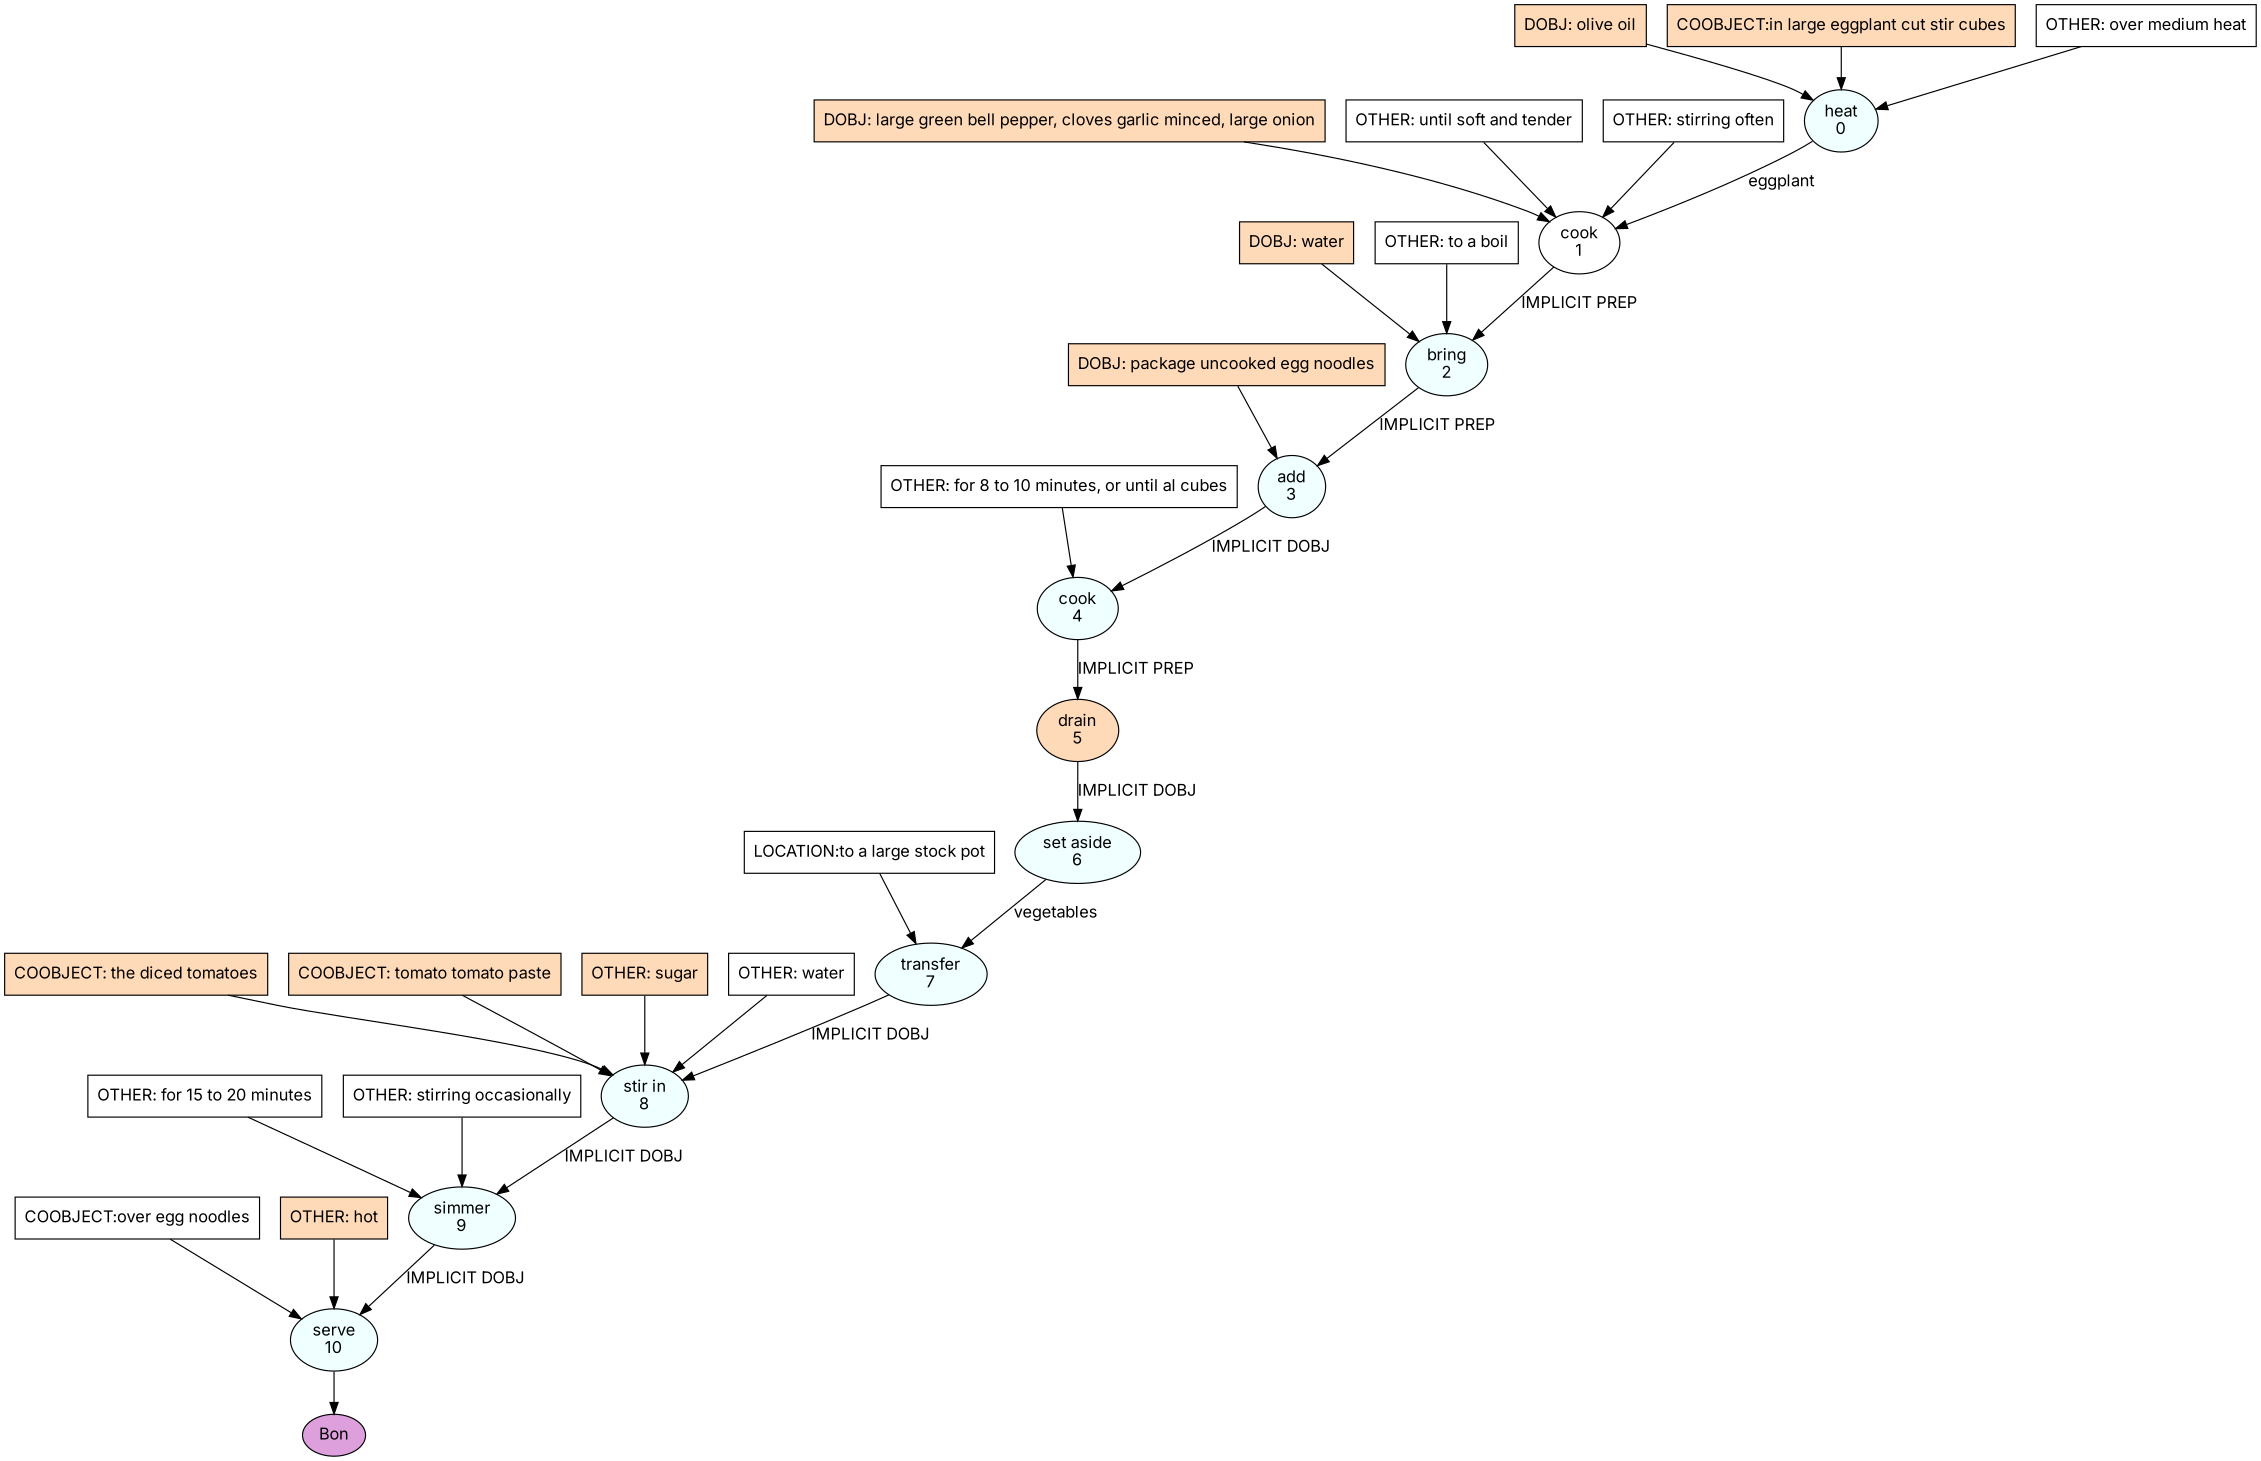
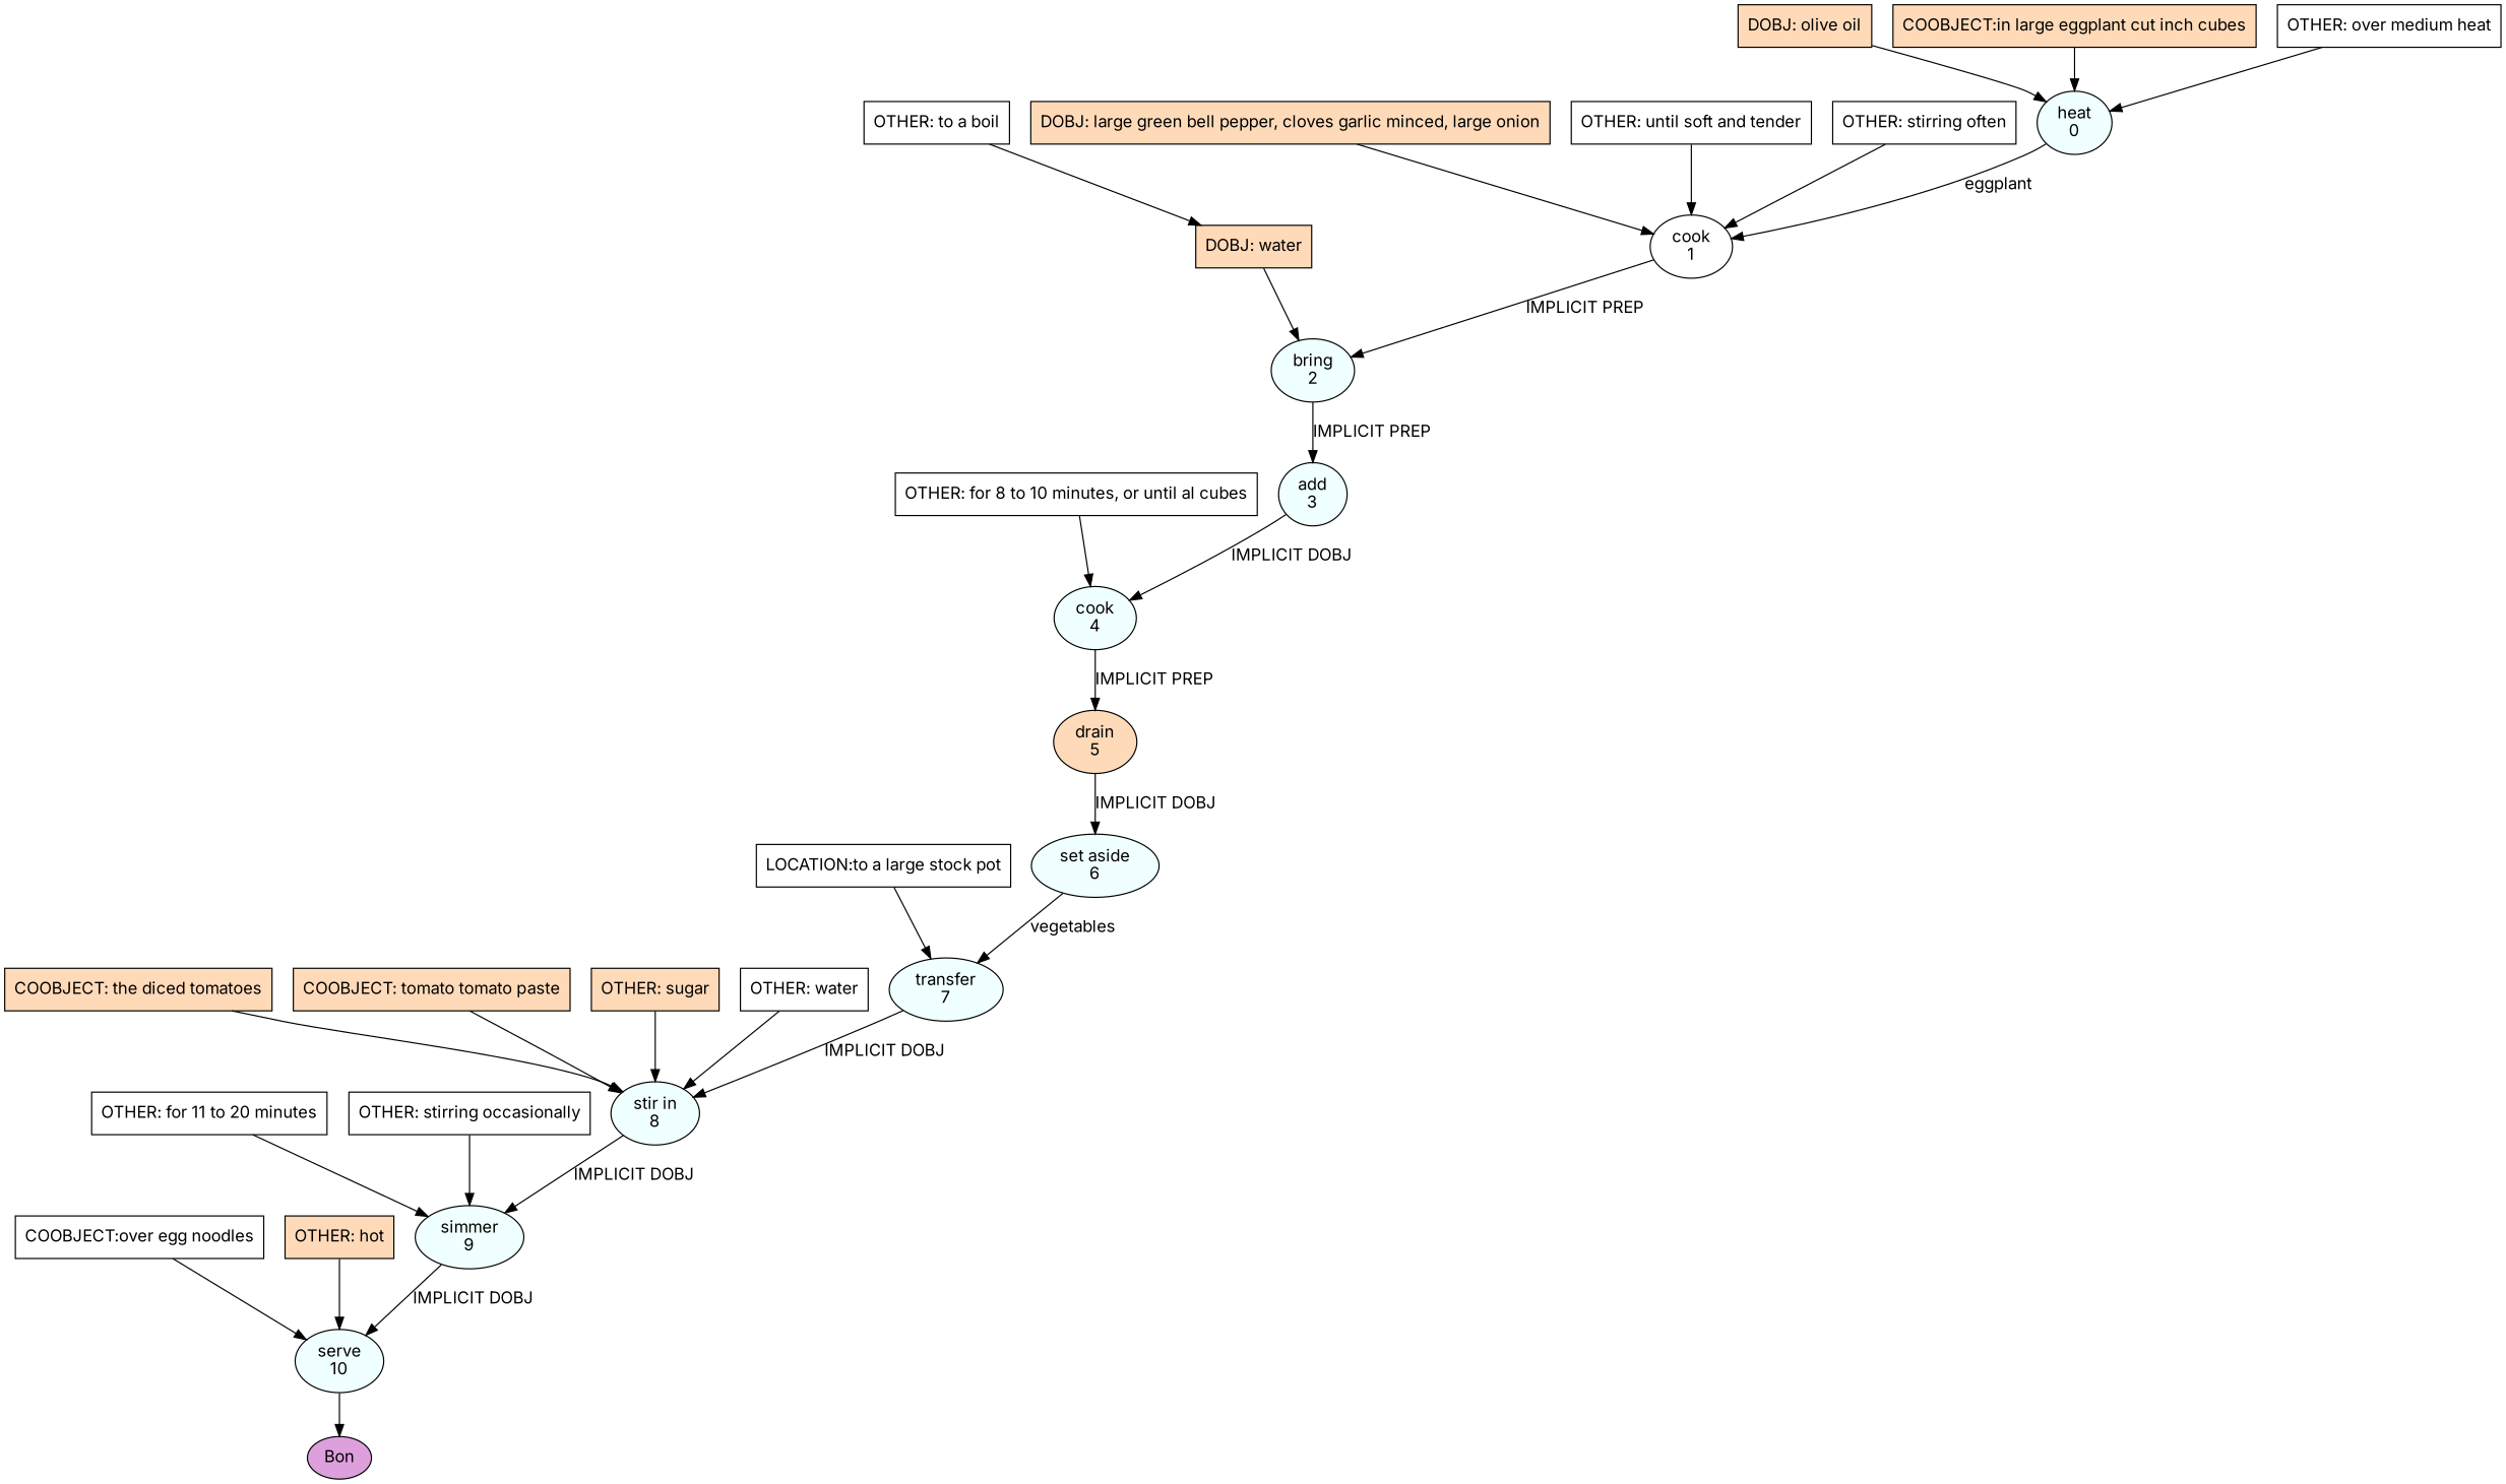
  digraph {
    fontname=Inter
    node [fillcolor=white fontname=Inter shape=box style=filled]
    edge [fontname=Inter]
    n1 [fillcolor=azure label="heat\n0" shape=oval]
    n2 [label="cook\n1" shape=oval]
    n3 [fillcolor=azure label="bring\n2" shape=oval]
    n4 [fillcolor=azure label="add\n3" shape=oval]
    n5 [fillcolor=azure label="cook\n4" shape=oval]
    n6 [fillcolor=peachpuff label="drain\n5" shape=oval]
    n7 [fillcolor=azure label="set aside\n6" shape=oval]
    n8 [fillcolor=azure label="transfer\n7" shape=oval]
    n9 [fillcolor=azure label="stir in\n8" shape=oval]
    n10 [fillcolor=azure label="simmer\n9" shape=oval]
    n11 [fillcolor=azure label="serve\n10" shape=oval]
    n12 [fillcolor=plum label=Bon shape=oval]
    n13 [fillcolor=peachpuff label="DOBJ: olive oil"]
-   n14 [fillcolor=peachpuff label="COOBJECT:in large eggplant cut stir cubes"]
+   n14 [fillcolor=peachpuff label="COOBJECT:in large eggplant cut inch cubes"]
    n15 [label="OTHER: over medium heat"]
    n16 [fillcolor=peachpuff label="DOBJ: large green bell pepper, cloves garlic minced, large onion"]
    n17 [label="OTHER: until soft and tender"]
    n18 [label="OTHER: stirring often"]
    n19 [fillcolor=peachpuff label="DOBJ: water"]
    n20 [label="OTHER: to a boil"]
-   n21 [fillcolor=peachpuff label="DOBJ: package uncooked egg noodles"]
    n22 [label="OTHER: for 8 to 10 minutes, or until al cubes"]
    n23 [label="LOCATION:to a large stock pot"]
    n24 [fillcolor=peachpuff label="COOBJECT: the diced tomatoes"]
    n25 [fillcolor=peachpuff label="COOBJECT: tomato tomato paste"]
    n26 [fillcolor=peachpuff label="OTHER: sugar"]
    n27 [label="OTHER: water"]
-   n28 [label="OTHER: for 15 to 20 minutes"]
+   n28 [label="OTHER: for 11 to 20 minutes"]
    n29 [label="OTHER: stirring occasionally"]
    n30 [label="COOBJECT:over egg noodles"]
    n31 [fillcolor=peachpuff label="OTHER: hot"]
    n1 -> n2 [label=eggplant]
    n2 -> n3 [label="IMPLICIT PREP"]
    n3 -> n4 [label="IMPLICIT PREP"]
    n4 -> n5 [label="IMPLICIT DOBJ"]
    n5 -> n6 [label="IMPLICIT PREP"]
    n6 -> n7 [label="IMPLICIT DOBJ"]
    n7 -> n8 [label=vegetables]
    n8 -> n9 [label="IMPLICIT DOBJ"]
    n9 -> n10 [label="IMPLICIT DOBJ"]
    n10 -> n11 [label="IMPLICIT DOBJ"]
    n11 -> n12
    n13 -> n1
    n14 -> n1
    n15 -> n1
    n16 -> n2
    n17 -> n2
    n18 -> n2
    n19 -> n3
-   n20 -> n3
-   n21 -> n4
+   n20 -> n19
    n22 -> n5
    n23 -> n8
    n24 -> n9
    n25 -> n9
    n26 -> n9
    n27 -> n9
    n28 -> n10
    n29 -> n10
    n30 -> n11
    n31 -> n11
  }
